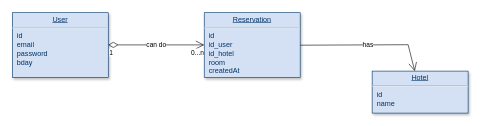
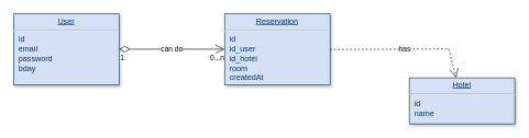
  <mxCell id="0" />
  <mxCell id="1" parent="0" />
  <mxCell id="2" value="&lt;p style=&quot;margin: 0px; margin-top: 4px; text-align: center; text-decoration: underline;&quot;&gt;User&lt;/p&gt;&lt;hr&gt;&lt;p style=&quot;margin: 0px; margin-left: 8px;&quot;&gt;id&lt;/p&gt;&lt;p style=&quot;margin: 0px; margin-left: 8px;&quot;&gt;email&lt;/p&gt;&lt;p style=&quot;margin: 0px; margin-left: 8px;&quot;&gt;password&lt;/p&gt;&lt;p style=&quot;margin: 0px; margin-left: 8px;&quot;&gt;bday&lt;/p&gt;&lt;p style=&quot;margin: 0px; margin-left: 8px;&quot;&gt;&lt;br&gt;&lt;/p&gt;" style="verticalAlign=top;align=left;overflow=fill;fontSize=12;fontFamily=Helvetica;html=1;strokeColor=#003366;shadow=1;fillColor=#D4E1F5;fontColor=#003366" parent="1" vertex="1"><mxGeometry x="20" y="20.64" width="160" height="108.36" as="geometry" /></mxCell>
  <mxCell id="3" value="&lt;p style=&quot;margin: 0px; margin-top: 4px; text-align: center; text-decoration: underline;&quot;&gt;Reservation&lt;/p&gt;&lt;hr&gt;&lt;p style=&quot;margin: 0px; margin-left: 8px;&quot;&gt;id&lt;/p&gt;&lt;p style=&quot;margin: 0px; margin-left: 8px;&quot;&gt;id_user&lt;br&gt;&lt;/p&gt;&lt;p style=&quot;margin: 0px; margin-left: 8px;&quot;&gt;id_hotel&lt;br&gt;&lt;/p&gt;&lt;p style=&quot;margin: 0px; margin-left: 8px;&quot;&gt;room&lt;/p&gt;&lt;p style=&quot;margin: 0px; margin-left: 8px;&quot;&gt;createdAt&lt;br&gt;&lt;/p&gt;" style="verticalAlign=top;align=left;overflow=fill;fontSize=12;fontFamily=Helvetica;html=1;strokeColor=#003366;shadow=1;fillColor=#D4E1F5;fontColor=#003366" vertex="1" parent="1"><mxGeometry x="340" y="20.64" width="160" height="108.36" as="geometry" /></mxCell>
  <mxCell id="4" value="&lt;p style=&quot;margin: 0px; margin-top: 4px; text-align: center; text-decoration: underline;&quot;&gt;Hotel&lt;br&gt;&lt;/p&gt;&lt;hr&gt;&lt;p style=&quot;margin: 0px; margin-left: 8px;&quot;&gt;id&lt;/p&gt;&lt;p style=&quot;margin: 0px; margin-left: 8px;&quot;&gt;name&lt;br&gt;&lt;/p&gt;&lt;p style=&quot;margin: 0px; margin-left: 8px;&quot;&gt;&lt;br&gt;&lt;/p&gt;" style="verticalAlign=top;align=left;overflow=fill;fontSize=12;fontFamily=Helvetica;html=1;strokeColor=#003366;shadow=1;fillColor=#D4E1F5;fontColor=#003366" vertex="1" parent="1"><mxGeometry x="620" y="118" width="160" height="70" as="geometry" /></mxCell>
  <mxCell id="5" value="can do" style="endArrow=open;html=1;endSize=12;startArrow=diamondThin;startSize=14;startFill=0;edgeStyle=orthogonalEdgeStyle;rounded=0;" edge="1" parent="1"><mxGeometry relative="1" as="geometry"><mxPoint x="180" y="74.32" as="sourcePoint" /><mxPoint x="340" y="74.32" as="targetPoint" /></mxGeometry></mxCell>
  <mxCell id="6" value="1" style="edgeLabel;resizable=0;html=1;align=left;verticalAlign=top;" connectable="0" vertex="1" parent="5"><mxGeometry x="-1" relative="1" as="geometry" /></mxCell>
  <mxCell id="7" value="0...n" style="edgeLabel;resizable=0;html=1;align=right;verticalAlign=top;" connectable="0" vertex="1" parent="5"><mxGeometry x="1" relative="1" as="geometry" /></mxCell>
- <mxCell id="8" value="has" style="endArrow=open;endSize=12;dashed=0;html=1;rounded=0;entryX=0.444;entryY=0;entryDx=0;entryDy=0;entryPerimeter=0;exitX=1;exitY=0.5;exitDx=0;exitDy=0;" edge="1" parent="1" source="3" target="4"><mxGeometry width="160" relative="1" as="geometry"><mxPoint x="510" y="74.32" as="sourcePoint" /><mxPoint x="670" y="74.32" as="targetPoint" /><Array as="points"><mxPoint x="680" y="74" /></Array></mxGeometry></mxCell>
+ <mxCell id="8" value="has" style="endArrow=open;endSize=12;dashed=1;html=1;rounded=0;entryX=0.444;entryY=0;entryDx=0;entryDy=0;entryPerimeter=0;exitX=1;exitY=0.5;exitDx=0;exitDy=0;" edge="1" parent="1" source="3" target="4"><mxGeometry width="160" relative="1" as="geometry"><mxPoint x="510" y="74.32" as="sourcePoint" /><mxPoint x="670" y="74.32" as="targetPoint" /><Array as="points"><mxPoint x="680" y="74" /></Array></mxGeometry></mxCell>
